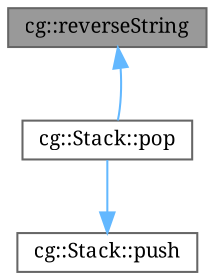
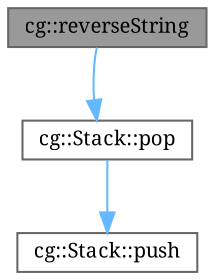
  digraph {
    fontname="Noto Serif"
    rankdir=TB
    node [color=grey40 fillcolor=white fontname="Noto Serif" fontsize=10 shape=box style=filled]
    edge [color=steelblue1 fontname="Noto Serif" fontsize=10 labelfontname=Helvetica labelfontsize=10 style=solid]
    n1 [color=gray40 fillcolor=grey60 fontcolor=black height=0.2 label="cg::reverseString" width=0.4]
    n2 [height=0.2 label="cg::Stack::pop" width=0.4]
    n3 [height=0.2 label="cg::Stack::push" width=0.4]
-   n2 -> n1
+   n1 -> n2
    n2 -> n3
  }
